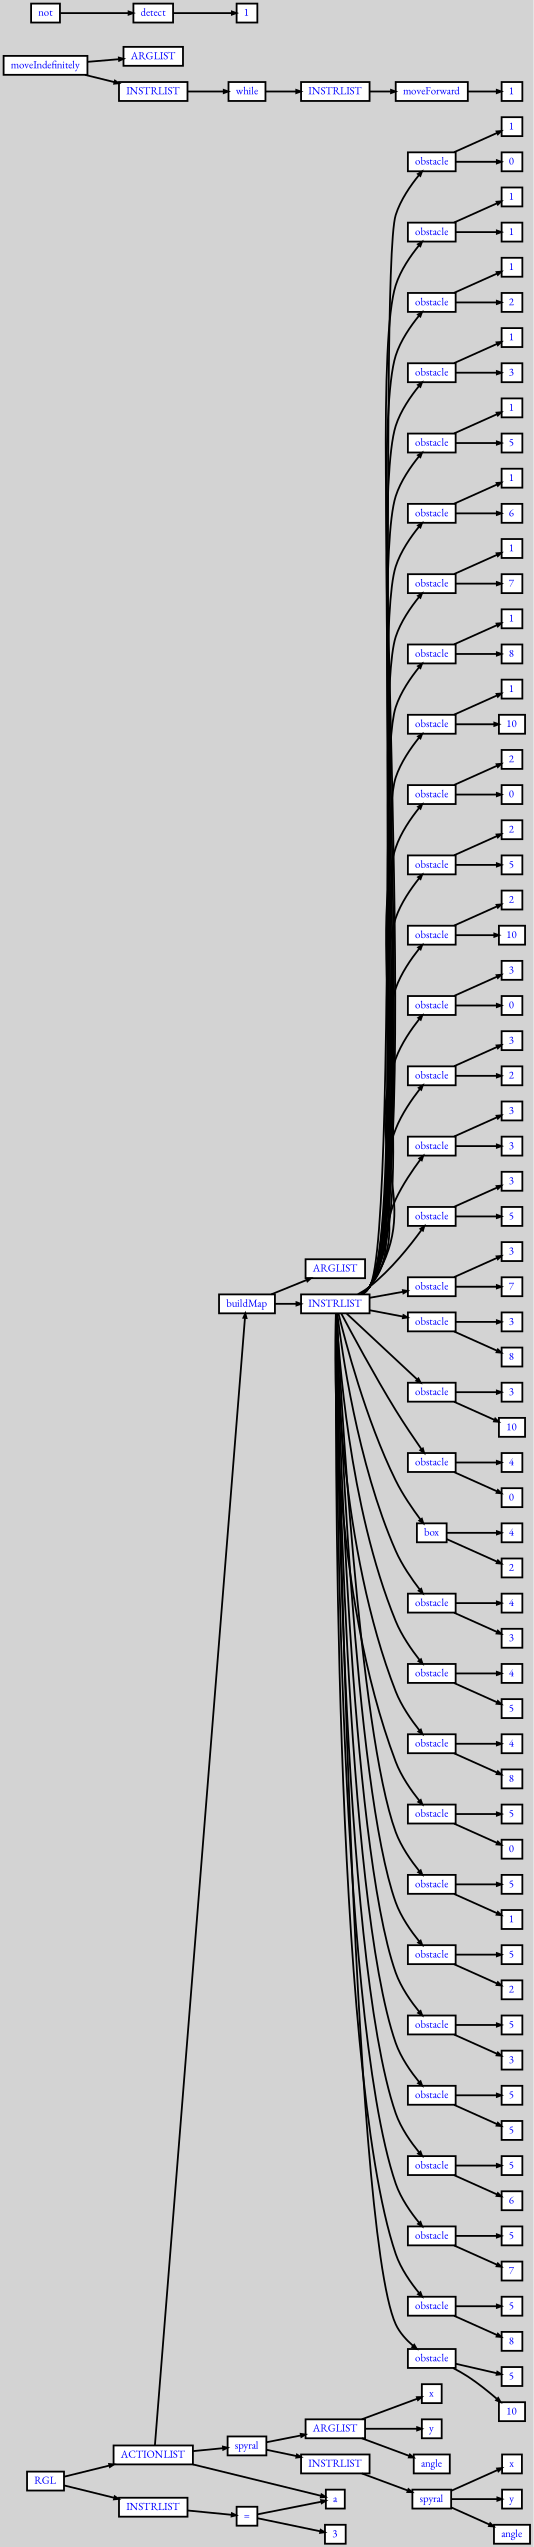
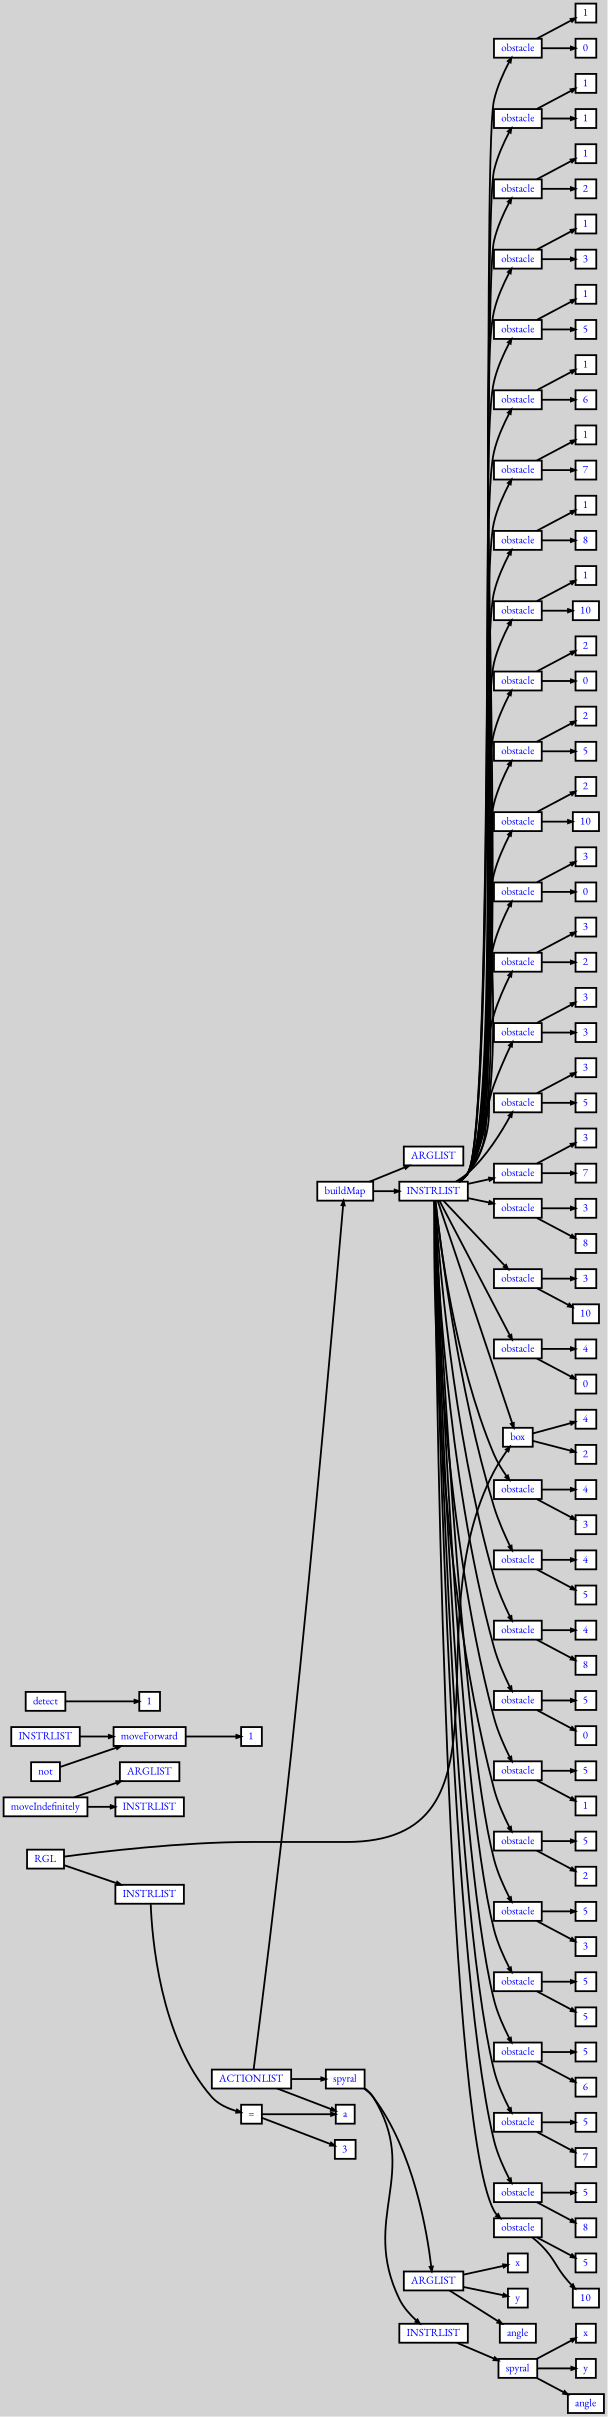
  digraph {
    bgcolor=lightgrey
    fontname="EB Garamond"
    ordering=out
    rankdir=LR
    ranksep=.4
    node [color=black fillcolor=white fixedsize=false fontcolor=blue fontname="EB Garamond" fontsize=12 shape=box style="filled, solid, bold"]
    edge [arrowsize=.5 color=black fontname="EB Garamond" style=bold]
    n1 [height=.25 label=RGL width=.25]
    n2 [height=.25 label=ACTIONLIST width=.25]
    n3 [height=.25 label=INSTRLIST width=.25]
    n4 [height=.25 label=buildMap width=.25]
    n5 [height=.25 label=spyral width=.25]
    n6 [height=.25 label=a width=.25]
    n7 [height=.25 label="=" width=.25]
    n8 [height=.25 label=ARGLIST width=.25]
    n9 [height=.25 label=INSTRLIST width=.25]
    n10 [height=.25 label=moveIndefinitely width=.25]
    n11 [height=.25 label=ARGLIST width=.25]
    n12 [height=.25 label=INSTRLIST width=.25]
    n13 [height=.25 label=ARGLIST width=.25]
    n14 [height=.25 label=INSTRLIST width=.25]
    n15 [height=.25 label=obstacle width=.25]
    n16 [height=.25 label=obstacle width=.25]
    n17 [height=.25 label=obstacle width=.25]
    n18 [height=.25 label=obstacle width=.25]
    n19 [height=.25 label=obstacle width=.25]
    n20 [height=.25 label=obstacle width=.25]
    n21 [height=.25 label=obstacle width=.25]
    n22 [height=.25 label=obstacle width=.25]
    n23 [height=.25 label=obstacle width=.25]
    n24 [height=.25 label=obstacle width=.25]
    n25 [height=.25 label=obstacle width=.25]
    n26 [height=.25 label=obstacle width=.25]
    n27 [height=.25 label=obstacle width=.25]
    n28 [height=.25 label=obstacle width=.25]
    n29 [height=.25 label=obstacle width=.25]
    n30 [height=.25 label=obstacle width=.25]
    n31 [height=.25 label=obstacle width=.25]
    n32 [height=.25 label=obstacle width=.25]
    n33 [height=.25 label=obstacle width=.25]
    n34 [height=.25 label=obstacle width=.25]
    n35 [height=.25 label=box width=.25]
    n36 [height=.25 label=obstacle width=.25]
    n37 [height=.25 label=obstacle width=.25]
    n38 [height=.25 label=obstacle width=.25]
    n39 [height=.25 label=obstacle width=.25]
    n40 [height=.25 label=obstacle width=.25]
    n41 [height=.25 label=obstacle width=.25]
    n42 [height=.25 label=obstacle width=.25]
    n43 [height=.25 label=obstacle width=.25]
    n44 [height=.25 label=obstacle width=.25]
    n45 [height=.25 label=obstacle width=.25]
    n46 [height=.25 label=obstacle width=.25]
    n47 [height=.25 label=obstacle width=.25]
    n48 [height=.25 label=1 width=.25]
    n49 [height=.25 label=0 width=.25]
    n50 [height=.25 label=1 width=.25]
    n51 [height=.25 label=1 width=.25]
    n52 [height=.25 label=1 width=.25]
    n53 [height=.25 label=2 width=.25]
    n54 [height=.25 label=1 width=.25]
    n55 [height=.25 label=3 width=.25]
    n56 [height=.25 label=1 width=.25]
    n57 [height=.25 label=5 width=.25]
    n58 [height=.25 label=1 width=.25]
    n59 [height=.25 label=6 width=.25]
    n60 [height=.25 label=1 width=.25]
    n61 [height=.25 label=7 width=.25]
    n62 [height=.25 label=1 width=.25]
    n63 [height=.25 label=8 width=.25]
    n64 [height=.25 label=1 width=.25]
    n65 [height=.25 label=10 width=.25]
    n66 [height=.25 label=2 width=.25]
    n67 [height=.25 label=0 width=.25]
    n68 [height=.25 label=2 width=.25]
    n69 [height=.25 label=5 width=.25]
    n70 [height=.25 label=2 width=.25]
    n71 [height=.25 label=10 width=.25]
    n72 [height=.25 label=3 width=.25]
    n73 [height=.25 label=0 width=.25]
    n74 [height=.25 label=3 width=.25]
    n75 [height=.25 label=2 width=.25]
    n76 [height=.25 label=3 width=.25]
    n77 [height=.25 label=3 width=.25]
    n78 [height=.25 label=3 width=.25]
    n79 [height=.25 label=5 width=.25]
    n80 [height=.25 label=3 width=.25]
    n81 [height=.25 label=7 width=.25]
    n82 [height=.25 label=3 width=.25]
    n83 [height=.25 label=8 width=.25]
    n84 [height=.25 label=3 width=.25]
    n85 [height=.25 label=10 width=.25]
    n86 [height=.25 label=4 width=.25]
    n87 [height=.25 label=0 width=.25]
    n88 [height=.25 label=4 width=.25]
    n89 [height=.25 label=2 width=.25]
    n90 [height=.25 label=4 width=.25]
    n91 [height=.25 label=3 width=.25]
    n92 [height=.25 label=4 width=.25]
    n93 [height=.25 label=5 width=.25]
    n94 [height=.25 label=4 width=.25]
    n95 [height=.25 label=8 width=.25]
    n96 [height=.25 label=5 width=.25]
    n97 [height=.25 label=0 width=.25]
    n98 [height=.25 label=5 width=.25]
    n99 [height=.25 label=1 width=.25]
    n100 [height=.25 label=5 width=.25]
    n101 [height=.25 label=2 width=.25]
    n102 [height=.25 label=5 width=.25]
    n103 [height=.25 label=3 width=.25]
    n104 [height=.25 label=5 width=.25]
    n105 [height=.25 label=5 width=.25]
    n106 [height=.25 label=5 width=.25]
    n107 [height=.25 label=6 width=.25]
    n108 [height=.25 label=5 width=.25]
    n109 [height=.25 label=7 width=.25]
    n110 [height=.25 label=5 width=.25]
    n111 [height=.25 label=8 width=.25]
    n112 [height=.25 label=5 width=.25]
    n113 [height=.25 label=10 width=.25]
-   n114 [height=.25 label=while width=.25]
    n115 [height=.25 label=INSTRLIST width=.25]
    n116 [height=.25 label=not width=.25]
    n117 [height=.25 label=detect width=.25]
    n118 [height=.25 label=moveForward width=.25]
    n119 [height=.25 label=1 width=.25]
    n120 [height=.25 label=1 width=.25]
    n121 [height=.25 label=x width=.25]
    n122 [height=.25 label=y width=.25]
    n123 [height=.25 label=angle width=.25]
    n124 [height=.25 label=spyral width=.25]
    n125 [height=.25 label=x width=.25]
    n126 [height=.25 label=y width=.25]
    n127 [height=.25 label=angle width=.25]
    n128 [height=.25 label=3 width=.25]
-   n1 -> n2
+   n1 -> n35
    n1 -> n3
    n2 -> n4
    n2 -> n5
    n2 -> n6
    n3 -> n7
    n4 -> n8
    n4 -> n9
    n5 -> n13
    n5 -> n14
    n7 -> n6
    n7 -> n128
    n9 -> n15
    n9 -> n16
    n9 -> n17
    n9 -> n18
    n9 -> n19
    n9 -> n20
    n9 -> n21
    n9 -> n22
    n9 -> n23
    n9 -> n24
    n9 -> n25
    n9 -> n26
    n9 -> n27
    n9 -> n28
    n9 -> n29
    n9 -> n30
    n9 -> n31
    n9 -> n32
    n9 -> n33
    n9 -> n34
    n9 -> n35
    n9 -> n36
    n9 -> n37
    n9 -> n38
    n9 -> n39
    n9 -> n40
    n9 -> n41
    n9 -> n42
    n9 -> n43
    n9 -> n44
    n9 -> n45
    n9 -> n46
    n9 -> n47
    n10 -> n11
    n10 -> n12
-   n12 -> n114
    n13 -> n121
    n13 -> n122
    n13 -> n123
    n14 -> n124
    n15 -> n48
    n15 -> n49
    n16 -> n50
    n16 -> n51
    n17 -> n52
    n17 -> n53
    n18 -> n54
    n18 -> n55
    n19 -> n56
    n19 -> n57
    n20 -> n58
    n20 -> n59
    n21 -> n60
    n21 -> n61
    n22 -> n62
    n22 -> n63
    n23 -> n64
    n23 -> n65
    n24 -> n66
    n24 -> n67
    n25 -> n68
    n25 -> n69
    n26 -> n70
    n26 -> n71
    n27 -> n72
    n27 -> n73
    n28 -> n74
    n28 -> n75
    n29 -> n76
    n29 -> n77
    n30 -> n78
    n30 -> n79
    n31 -> n80
    n31 -> n81
    n32 -> n82
    n32 -> n83
    n33 -> n84
    n33 -> n85
    n34 -> n86
    n34 -> n87
    n35 -> n88
    n35 -> n89
    n36 -> n90
    n36 -> n91
    n37 -> n92
    n37 -> n93
    n38 -> n94
    n38 -> n95
    n39 -> n96
    n39 -> n97
    n40 -> n98
    n40 -> n99
    n41 -> n100
    n41 -> n101
    n42 -> n102
    n42 -> n103
    n43 -> n104
    n43 -> n105
    n44 -> n106
    n44 -> n107
    n45 -> n108
    n45 -> n109
    n46 -> n110
    n46 -> n111
    n47 -> n112
    n47 -> n113
-   n114 -> n115
    n115 -> n118
-   n116 -> n117
+   n116 -> n118
    n117 -> n119
    n118 -> n120
    n124 -> n125
    n124 -> n126
    n124 -> n127
  }
